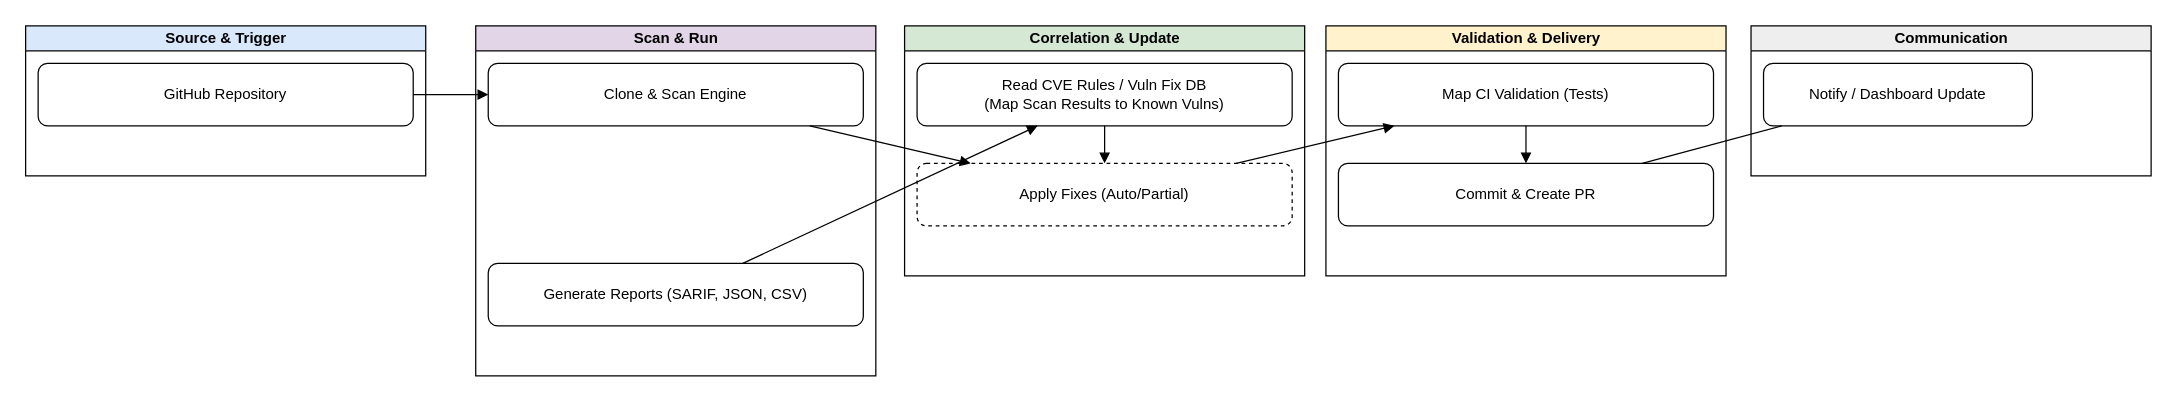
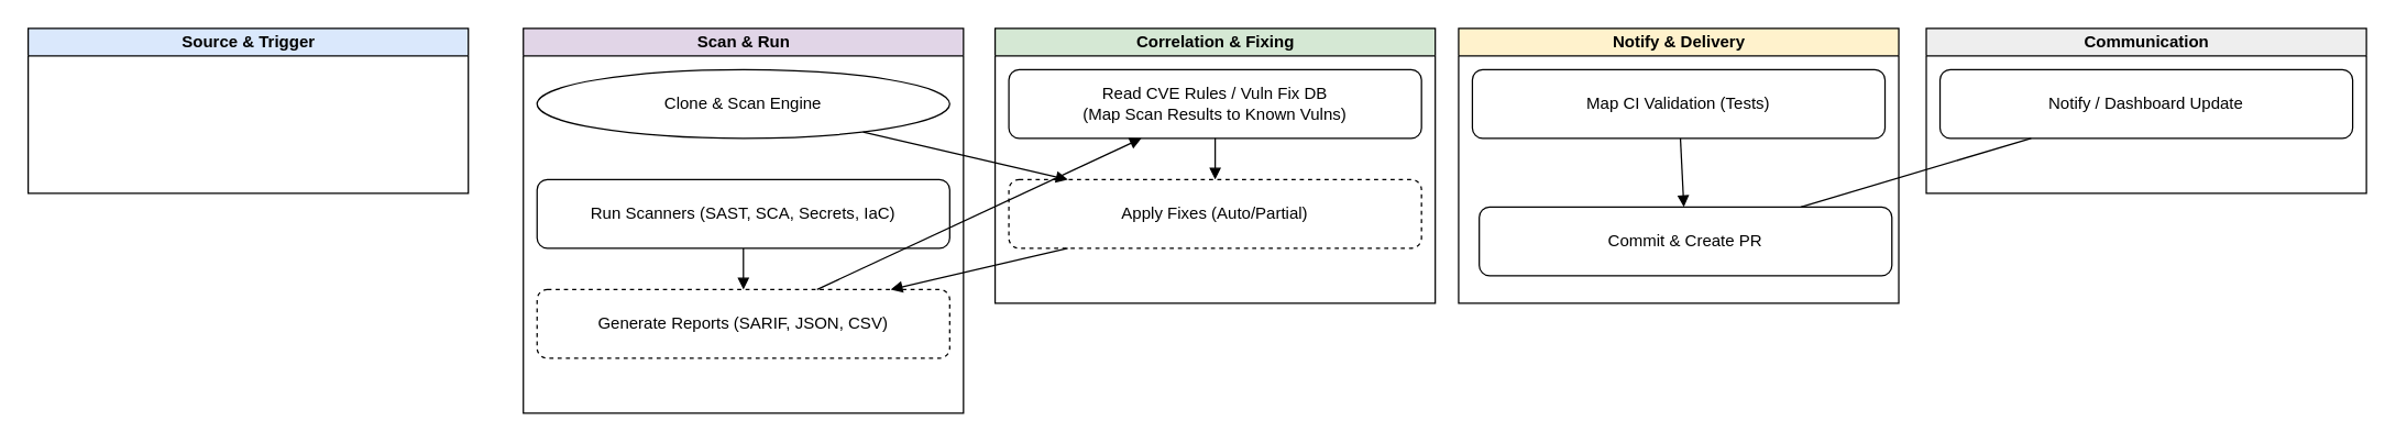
  <mxCell id="0" />
  <mxCell id="1" parent="0" />
  <mxCell id="2" value="Source &amp; Trigger" style="swimlane;html=1;startSize=20;fillColor=#dae8fc;strokeColor=#000000;" parent="1" vertex="1"><mxGeometry x="20" y="20" width="320" height="120" as="geometry" /></mxCell>
- <mxCell id="3" value="GitHub Repository" style="rounded=1;whiteSpace=wrap;html=1;fillColor=white;strokeColor=#000000;" parent="2" vertex="1"><mxGeometry x="10" y="30" width="300" height="50" as="geometry" /></mxCell>
  <mxCell id="4" value="Scan &amp; Run" style="swimlane;html=1;startSize=20;fillColor=#e1d5e7;strokeColor=#000000;" parent="1" vertex="1"><mxGeometry x="380" y="20" width="320" height="280" as="geometry" /></mxCell>
- <mxCell id="5" value="Clone &amp; Scan Engine" style="rounded=1;whiteSpace=wrap;html=1;fillColor=white;strokeColor=#000000;" parent="4" vertex="1"><mxGeometry x="10" y="30" width="300" height="50" as="geometry" /></mxCell>
- <mxCell id="7" value="Generate Reports (SARIF, JSON, CSV)" style="rounded=1;whiteSpace=wrap;html=1;fillColor=white;strokeColor=#000000;" parent="4" vertex="1"><mxGeometry x="10" y="190" width="300" height="50" as="geometry" /></mxCell>
- <mxCell id="8" value="Correlation &amp; Update" style="swimlane;html=1;startSize=20;fillColor=#d5e8d4;strokeColor=#000000;" parent="1" vertex="1"><mxGeometry x="723" y="20" width="320" height="200" as="geometry" /></mxCell>
+ <mxCell id="5" value="Clone &amp; Scan Engine" style="ellipse;whiteSpace=wrap;html=1;fillColor=white;strokeColor=#000000;" parent="4" vertex="1"><mxGeometry x="10" y="30" width="300" height="50" as="geometry" /></mxCell>
+ <mxCell id="6" value="Run Scanners (SAST, SCA, Secrets, IaC)" style="rounded=1;whiteSpace=wrap;html=1;fillColor=white;strokeColor=#000000;" parent="4" vertex="1"><mxGeometry x="10" y="110" width="300" height="50" as="geometry" /></mxCell>
+ <mxCell id="7" value="Generate Reports (SARIF, JSON, CSV)" style="rounded=1;whiteSpace=wrap;html=1;fillColor=white;strokeColor=#000000;dashed=1;" parent="4" vertex="1"><mxGeometry x="10" y="190" width="300" height="50" as="geometry" /></mxCell>
+ <mxCell id="8" value="Correlation &amp; Fixing" style="swimlane;html=1;startSize=20;fillColor=#d5e8d4;strokeColor=#000000;" parent="1" vertex="1"><mxGeometry x="723" y="20" width="320" height="200" as="geometry" /></mxCell>
  <mxCell id="9" value="Read CVE Rules / Vuln Fix DB&#10;(Map Scan Results to Known Vulns)" style="rounded=1;whiteSpace=wrap;html=1;fillColor=white;strokeColor=#000000;" parent="8" vertex="1"><mxGeometry x="10" y="30" width="300" height="50" as="geometry" /></mxCell>
  <mxCell id="10" value="Apply Fixes (Auto/Partial)" style="rounded=1;whiteSpace=wrap;html=1;fillColor=white;strokeColor=#000000;dashed=1;" parent="8" vertex="1"><mxGeometry x="10" y="110" width="300" height="50" as="geometry" /></mxCell>
- <mxCell id="11" value="Validation &amp; Delivery" style="swimlane;html=1;startSize=20;fillColor=#fff2cc;strokeColor=#000000;" parent="1" vertex="1"><mxGeometry x="1060" y="20" width="320" height="200" as="geometry" /></mxCell>
+ <mxCell id="11" value="Notify &amp; Delivery" style="swimlane;html=1;startSize=20;fillColor=#fff2cc;strokeColor=#000000;" parent="1" vertex="1"><mxGeometry x="1060" y="20" width="320" height="200" as="geometry" /></mxCell>
  <mxCell id="12" value="Map CI Validation (Tests)" style="rounded=1;whiteSpace=wrap;html=1;fillColor=white;strokeColor=#000000;" parent="11" vertex="1"><mxGeometry x="10" y="30" width="300" height="50" as="geometry" /></mxCell>
- <mxCell id="13" value="Commit &amp; Create PR" style="rounded=1;whiteSpace=wrap;html=1;fillColor=white;strokeColor=#000000;" parent="11" vertex="1"><mxGeometry x="10" y="110" width="300" height="50" as="geometry" /></mxCell>
+ <mxCell id="13" value="Commit &amp; Create PR" style="rounded=1;whiteSpace=wrap;html=1;fillColor=white;strokeColor=#000000;" parent="11" vertex="1"><mxGeometry x="15" y="130" width="300" height="50" as="geometry" /></mxCell>
  <mxCell id="14" value="Communication" style="swimlane;html=1;startSize=20;fillColor=#eeeeee;strokeColor=#000000;" parent="1" vertex="1"><mxGeometry x="1400" y="20" width="320" height="120" as="geometry" /></mxCell>
- <mxCell id="15" value="Notify / Dashboard Update" style="rounded=1;whiteSpace=wrap;html=1;fillColor=white;strokeColor=#000000;" parent="14" vertex="1"><mxGeometry x="10" y="30" width="215" height="50" as="geometry" /></mxCell>
- <mxCell id="16" style="endArrow=block;html=1;" parent="1" source="3" target="5" edge="1"><mxGeometry relative="1" as="geometry" /></mxCell>
+ <mxCell id="15" value="Notify / Dashboard Update" style="rounded=1;whiteSpace=wrap;html=1;fillColor=white;strokeColor=#000000;" parent="14" vertex="1"><mxGeometry x="10" y="30" width="300" height="50" as="geometry" /></mxCell>
  <mxCell id="17" style="endArrow=block;html=1;" parent="1" source="5" target="10" edge="1"><mxGeometry relative="1" as="geometry" /></mxCell>
+ <mxCell id="18" style="endArrow=block;html=1;" parent="1" source="6" target="7" edge="1"><mxGeometry relative="1" as="geometry" /></mxCell>
  <mxCell id="19" style="endArrow=block;html=1;" parent="1" source="7" target="9" edge="1"><mxGeometry relative="1" as="geometry" /></mxCell>
  <mxCell id="20" style="endArrow=block;html=1;" parent="1" source="9" target="10" edge="1"><mxGeometry relative="1" as="geometry" /></mxCell>
- <mxCell id="21" style="endArrow=block;html=1;" parent="1" source="10" target="12" edge="1"><mxGeometry relative="1" as="geometry" /></mxCell>
+ <mxCell id="21" style="endArrow=block;html=1;" parent="1" source="10" target="7" edge="1"><mxGeometry relative="1" as="geometry" /></mxCell>
  <mxCell id="22" style="endArrow=block;html=1;" parent="1" source="12" target="13" edge="1"><mxGeometry relative="1" as="geometry" /></mxCell>
  <mxCell id="23" style="endArrow=none;html=1;" parent="1" source="13" target="15" edge="1"><mxGeometry relative="1" as="geometry" /></mxCell>
